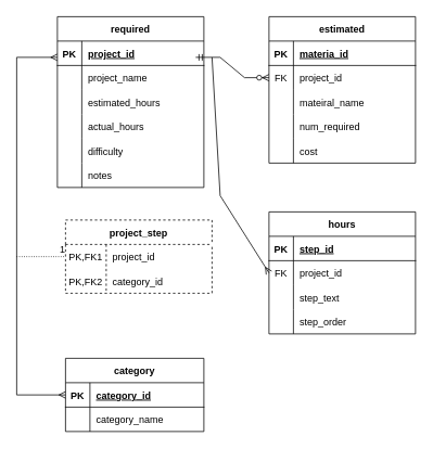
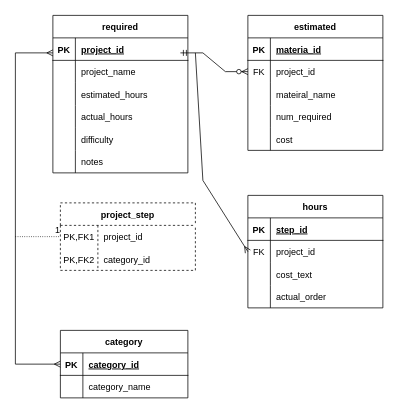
  <mxCell id="0" />
  <mxCell id="1" parent="0" />
  <mxCell id="2" value="required" style="shape=table;startSize=30;container=1;collapsible=1;childLayout=tableLayout;fixedRows=1;rowLines=0;fontStyle=1;align=center;resizeLast=1;" vertex="1" parent="1"><mxGeometry x="70" y="20" width="180" height="210" as="geometry" /></mxCell>
  <mxCell id="3" value="" style="shape=tableRow;horizontal=0;startSize=0;swimlaneHead=0;swimlaneBody=0;fillColor=none;collapsible=0;dropTarget=0;points=[[0,0.5],[1,0.5]];portConstraint=eastwest;top=0;left=0;right=0;bottom=1;" vertex="1" parent="2"><mxGeometry y="30" width="180" height="30" as="geometry" /></mxCell>
  <mxCell id="4" value="PK" style="shape=partialRectangle;connectable=0;fillColor=none;top=0;left=0;bottom=0;right=0;fontStyle=1;overflow=hidden;" vertex="1" parent="3"><mxGeometry width="30" height="30" as="geometry"><mxRectangle width="30" height="30" as="alternateBounds" /></mxGeometry></mxCell>
  <mxCell id="5" value="project_id" style="shape=partialRectangle;connectable=0;fillColor=none;top=0;left=0;bottom=0;right=0;align=left;spacingLeft=6;fontStyle=5;overflow=hidden;" vertex="1" parent="3"><mxGeometry x="30" width="150" height="30" as="geometry"><mxRectangle width="150" height="30" as="alternateBounds" /></mxGeometry></mxCell>
  <mxCell id="6" value="" style="shape=tableRow;horizontal=0;startSize=0;swimlaneHead=0;swimlaneBody=0;fillColor=none;collapsible=0;dropTarget=0;points=[[0,0.5],[1,0.5]];portConstraint=eastwest;top=0;left=0;right=0;bottom=0;" vertex="1" parent="2"><mxGeometry y="60" width="180" height="30" as="geometry" /></mxCell>
  <mxCell id="7" value="" style="shape=partialRectangle;connectable=0;fillColor=none;top=0;left=0;bottom=0;right=0;editable=1;overflow=hidden;" vertex="1" parent="6"><mxGeometry width="30" height="30" as="geometry"><mxRectangle width="30" height="30" as="alternateBounds" /></mxGeometry></mxCell>
  <mxCell id="8" value="project_name" style="shape=partialRectangle;connectable=0;fillColor=none;top=0;left=0;bottom=0;right=0;align=left;spacingLeft=6;overflow=hidden;" vertex="1" parent="6"><mxGeometry x="30" width="150" height="30" as="geometry"><mxRectangle width="150" height="30" as="alternateBounds" /></mxGeometry></mxCell>
  <mxCell id="9" value="" style="shape=tableRow;horizontal=0;startSize=0;swimlaneHead=0;swimlaneBody=0;fillColor=none;collapsible=0;dropTarget=0;points=[[0,0.5],[1,0.5]];portConstraint=eastwest;top=0;left=0;right=0;bottom=0;" vertex="1" parent="2"><mxGeometry y="90" width="180" height="30" as="geometry" /></mxCell>
  <mxCell id="10" value="" style="shape=partialRectangle;connectable=0;fillColor=none;top=0;left=0;bottom=0;right=0;editable=1;overflow=hidden;" vertex="1" parent="9"><mxGeometry width="30" height="30" as="geometry"><mxRectangle width="30" height="30" as="alternateBounds" /></mxGeometry></mxCell>
  <mxCell id="11" value="estimated_hours" style="shape=partialRectangle;connectable=0;fillColor=none;top=0;left=0;bottom=0;right=0;align=left;spacingLeft=6;overflow=hidden;" vertex="1" parent="9"><mxGeometry x="30" width="150" height="30" as="geometry"><mxRectangle width="150" height="30" as="alternateBounds" /></mxGeometry></mxCell>
  <mxCell id="12" value="" style="shape=tableRow;horizontal=0;startSize=0;swimlaneHead=0;swimlaneBody=0;fillColor=none;collapsible=0;dropTarget=0;points=[[0,0.5],[1,0.5]];portConstraint=eastwest;top=0;left=0;right=0;bottom=0;" vertex="1" parent="2"><mxGeometry y="120" width="180" height="30" as="geometry" /></mxCell>
  <mxCell id="13" value="" style="shape=partialRectangle;connectable=0;fillColor=none;top=0;left=0;bottom=0;right=0;editable=1;overflow=hidden;" vertex="1" parent="12"><mxGeometry width="30" height="30" as="geometry"><mxRectangle width="30" height="30" as="alternateBounds" /></mxGeometry></mxCell>
  <mxCell id="14" value="actual_hours" style="shape=partialRectangle;connectable=0;fillColor=none;top=0;left=0;bottom=0;right=0;align=left;spacingLeft=6;overflow=hidden;" vertex="1" parent="12"><mxGeometry x="30" width="150" height="30" as="geometry"><mxRectangle width="150" height="30" as="alternateBounds" /></mxGeometry></mxCell>
  <mxCell id="15" value="" style="shape=tableRow;horizontal=0;startSize=0;swimlaneHead=0;swimlaneBody=0;fillColor=none;collapsible=0;dropTarget=0;points=[[0,0.5],[1,0.5]];portConstraint=eastwest;top=0;left=0;right=0;bottom=0;" vertex="1" parent="2"><mxGeometry y="150" width="180" height="30" as="geometry" /></mxCell>
  <mxCell id="16" value="" style="shape=partialRectangle;connectable=0;fillColor=none;top=0;left=0;bottom=0;right=0;editable=1;overflow=hidden;" vertex="1" parent="15"><mxGeometry width="30" height="30" as="geometry"><mxRectangle width="30" height="30" as="alternateBounds" /></mxGeometry></mxCell>
  <mxCell id="17" value="difficulty" style="shape=partialRectangle;connectable=0;fillColor=none;top=0;left=0;bottom=0;right=0;align=left;spacingLeft=6;overflow=hidden;" vertex="1" parent="15"><mxGeometry x="30" width="150" height="30" as="geometry"><mxRectangle width="150" height="30" as="alternateBounds" /></mxGeometry></mxCell>
  <mxCell id="18" value="" style="shape=tableRow;horizontal=0;startSize=0;swimlaneHead=0;swimlaneBody=0;fillColor=none;collapsible=0;dropTarget=0;points=[[0,0.5],[1,0.5]];portConstraint=eastwest;top=0;left=0;right=0;bottom=0;" vertex="1" parent="2"><mxGeometry y="180" width="180" height="30" as="geometry" /></mxCell>
  <mxCell id="19" value="" style="shape=partialRectangle;connectable=0;fillColor=none;top=0;left=0;bottom=0;right=0;editable=1;overflow=hidden;" vertex="1" parent="18"><mxGeometry width="30" height="30" as="geometry"><mxRectangle width="30" height="30" as="alternateBounds" /></mxGeometry></mxCell>
  <mxCell id="20" value="notes" style="shape=partialRectangle;connectable=0;fillColor=none;top=0;left=0;bottom=0;right=0;align=left;spacingLeft=6;overflow=hidden;" vertex="1" parent="18"><mxGeometry x="30" width="150" height="30" as="geometry"><mxRectangle width="150" height="30" as="alternateBounds" /></mxGeometry></mxCell>
  <mxCell id="21" value="estimated" style="shape=table;startSize=30;container=1;collapsible=1;childLayout=tableLayout;fixedRows=1;rowLines=0;fontStyle=1;align=center;resizeLast=1;" vertex="1" parent="1"><mxGeometry x="330" y="20" width="180" height="180" as="geometry" /></mxCell>
  <mxCell id="22" value="" style="shape=tableRow;horizontal=0;startSize=0;swimlaneHead=0;swimlaneBody=0;fillColor=none;collapsible=0;dropTarget=0;points=[[0,0.5],[1,0.5]];portConstraint=eastwest;top=0;left=0;right=0;bottom=1;" vertex="1" parent="21"><mxGeometry y="30" width="180" height="30" as="geometry" /></mxCell>
  <mxCell id="23" value="PK" style="shape=partialRectangle;connectable=0;fillColor=none;top=0;left=0;bottom=0;right=0;fontStyle=1;overflow=hidden;" vertex="1" parent="22"><mxGeometry width="30" height="30" as="geometry"><mxRectangle width="30" height="30" as="alternateBounds" /></mxGeometry></mxCell>
  <mxCell id="24" value="materia_id" style="shape=partialRectangle;connectable=0;fillColor=none;top=0;left=0;bottom=0;right=0;align=left;spacingLeft=6;fontStyle=5;overflow=hidden;" vertex="1" parent="22"><mxGeometry x="30" width="150" height="30" as="geometry"><mxRectangle width="150" height="30" as="alternateBounds" /></mxGeometry></mxCell>
  <mxCell id="25" value="" style="shape=tableRow;horizontal=0;startSize=0;swimlaneHead=0;swimlaneBody=0;fillColor=none;collapsible=0;dropTarget=0;points=[[0,0.5],[1,0.5]];portConstraint=eastwest;top=0;left=0;right=0;bottom=0;" vertex="1" parent="21"><mxGeometry y="60" width="180" height="30" as="geometry" /></mxCell>
  <mxCell id="26" value="FK" style="shape=partialRectangle;connectable=0;fillColor=none;top=0;left=0;bottom=0;right=0;editable=1;overflow=hidden;" vertex="1" parent="25"><mxGeometry width="30" height="30" as="geometry"><mxRectangle width="30" height="30" as="alternateBounds" /></mxGeometry></mxCell>
  <mxCell id="27" value="project_id" style="shape=partialRectangle;connectable=0;fillColor=none;top=0;left=0;bottom=0;right=0;align=left;spacingLeft=6;overflow=hidden;" vertex="1" parent="25"><mxGeometry x="30" width="150" height="30" as="geometry"><mxRectangle width="150" height="30" as="alternateBounds" /></mxGeometry></mxCell>
  <mxCell id="28" value="" style="shape=tableRow;horizontal=0;startSize=0;swimlaneHead=0;swimlaneBody=0;fillColor=none;collapsible=0;dropTarget=0;points=[[0,0.5],[1,0.5]];portConstraint=eastwest;top=0;left=0;right=0;bottom=0;" vertex="1" parent="21"><mxGeometry y="90" width="180" height="30" as="geometry" /></mxCell>
  <mxCell id="29" value="" style="shape=partialRectangle;connectable=0;fillColor=none;top=0;left=0;bottom=0;right=0;editable=1;overflow=hidden;" vertex="1" parent="28"><mxGeometry width="30" height="30" as="geometry"><mxRectangle width="30" height="30" as="alternateBounds" /></mxGeometry></mxCell>
  <mxCell id="30" value="mateiral_name" style="shape=partialRectangle;connectable=0;fillColor=none;top=0;left=0;bottom=0;right=0;align=left;spacingLeft=6;overflow=hidden;" vertex="1" parent="28"><mxGeometry x="30" width="150" height="30" as="geometry"><mxRectangle width="150" height="30" as="alternateBounds" /></mxGeometry></mxCell>
  <mxCell id="31" value="" style="shape=tableRow;horizontal=0;startSize=0;swimlaneHead=0;swimlaneBody=0;fillColor=none;collapsible=0;dropTarget=0;points=[[0,0.5],[1,0.5]];portConstraint=eastwest;top=0;left=0;right=0;bottom=0;" vertex="1" parent="21"><mxGeometry y="120" width="180" height="30" as="geometry" /></mxCell>
  <mxCell id="32" value="" style="shape=partialRectangle;connectable=0;fillColor=none;top=0;left=0;bottom=0;right=0;editable=1;overflow=hidden;" vertex="1" parent="31"><mxGeometry width="30" height="30" as="geometry"><mxRectangle width="30" height="30" as="alternateBounds" /></mxGeometry></mxCell>
  <mxCell id="33" value="num_required" style="shape=partialRectangle;connectable=0;fillColor=none;top=0;left=0;bottom=0;right=0;align=left;spacingLeft=6;overflow=hidden;" vertex="1" parent="31"><mxGeometry x="30" width="150" height="30" as="geometry"><mxRectangle width="150" height="30" as="alternateBounds" /></mxGeometry></mxCell>
  <mxCell id="34" value="" style="shape=tableRow;horizontal=0;startSize=0;swimlaneHead=0;swimlaneBody=0;fillColor=none;collapsible=0;dropTarget=0;points=[[0,0.5],[1,0.5]];portConstraint=eastwest;top=0;left=0;right=0;bottom=0;" vertex="1" parent="21"><mxGeometry y="150" width="180" height="30" as="geometry" /></mxCell>
  <mxCell id="35" value="" style="shape=partialRectangle;connectable=0;fillColor=none;top=0;left=0;bottom=0;right=0;editable=1;overflow=hidden;" vertex="1" parent="34"><mxGeometry width="30" height="30" as="geometry"><mxRectangle width="30" height="30" as="alternateBounds" /></mxGeometry></mxCell>
  <mxCell id="36" value="cost" style="shape=partialRectangle;connectable=0;fillColor=none;top=0;left=0;bottom=0;right=0;align=left;spacingLeft=6;overflow=hidden;" vertex="1" parent="34"><mxGeometry x="30" width="150" height="30" as="geometry"><mxRectangle width="150" height="30" as="alternateBounds" /></mxGeometry></mxCell>
  <mxCell id="37" value="hours" style="shape=table;startSize=30;container=1;collapsible=1;childLayout=tableLayout;fixedRows=1;rowLines=0;fontStyle=1;align=center;resizeLast=1;" vertex="1" parent="1"><mxGeometry x="330" y="260" width="180" height="150" as="geometry" /></mxCell>
  <mxCell id="38" value="" style="shape=tableRow;horizontal=0;startSize=0;swimlaneHead=0;swimlaneBody=0;fillColor=none;collapsible=0;dropTarget=0;points=[[0,0.5],[1,0.5]];portConstraint=eastwest;top=0;left=0;right=0;bottom=1;" vertex="1" parent="37"><mxGeometry y="30" width="180" height="30" as="geometry" /></mxCell>
  <mxCell id="39" value="PK" style="shape=partialRectangle;connectable=0;fillColor=none;top=0;left=0;bottom=0;right=0;fontStyle=1;overflow=hidden;" vertex="1" parent="38"><mxGeometry width="30" height="30" as="geometry"><mxRectangle width="30" height="30" as="alternateBounds" /></mxGeometry></mxCell>
  <mxCell id="40" value="step_id" style="shape=partialRectangle;connectable=0;fillColor=none;top=0;left=0;bottom=0;right=0;align=left;spacingLeft=6;fontStyle=5;overflow=hidden;" vertex="1" parent="38"><mxGeometry x="30" width="150" height="30" as="geometry"><mxRectangle width="150" height="30" as="alternateBounds" /></mxGeometry></mxCell>
  <mxCell id="41" value="" style="shape=tableRow;horizontal=0;startSize=0;swimlaneHead=0;swimlaneBody=0;fillColor=none;collapsible=0;dropTarget=0;points=[[0,0.5],[1,0.5]];portConstraint=eastwest;top=0;left=0;right=0;bottom=0;" vertex="1" parent="37"><mxGeometry y="60" width="180" height="30" as="geometry" /></mxCell>
  <mxCell id="42" value="FK" style="shape=partialRectangle;connectable=0;fillColor=none;top=0;left=0;bottom=0;right=0;editable=1;overflow=hidden;" vertex="1" parent="41"><mxGeometry width="30" height="30" as="geometry"><mxRectangle width="30" height="30" as="alternateBounds" /></mxGeometry></mxCell>
  <mxCell id="43" value="project_id" style="shape=partialRectangle;connectable=0;fillColor=none;top=0;left=0;bottom=0;right=0;align=left;spacingLeft=6;overflow=hidden;" vertex="1" parent="41"><mxGeometry x="30" width="150" height="30" as="geometry"><mxRectangle width="150" height="30" as="alternateBounds" /></mxGeometry></mxCell>
  <mxCell id="44" value="" style="shape=tableRow;horizontal=0;startSize=0;swimlaneHead=0;swimlaneBody=0;fillColor=none;collapsible=0;dropTarget=0;points=[[0,0.5],[1,0.5]];portConstraint=eastwest;top=0;left=0;right=0;bottom=0;" vertex="1" parent="37"><mxGeometry y="90" width="180" height="30" as="geometry" /></mxCell>
  <mxCell id="45" value="" style="shape=partialRectangle;connectable=0;fillColor=none;top=0;left=0;bottom=0;right=0;editable=1;overflow=hidden;" vertex="1" parent="44"><mxGeometry width="30" height="30" as="geometry"><mxRectangle width="30" height="30" as="alternateBounds" /></mxGeometry></mxCell>
- <mxCell id="46" value="step_text" style="shape=partialRectangle;connectable=0;fillColor=none;top=0;left=0;bottom=0;right=0;align=left;spacingLeft=6;overflow=hidden;" vertex="1" parent="44"><mxGeometry x="30" width="150" height="30" as="geometry"><mxRectangle width="150" height="30" as="alternateBounds" /></mxGeometry></mxCell>
+ <mxCell id="46" value="cost_text" style="shape=partialRectangle;connectable=0;fillColor=none;top=0;left=0;bottom=0;right=0;align=left;spacingLeft=6;overflow=hidden;" vertex="1" parent="44"><mxGeometry x="30" width="150" height="30" as="geometry"><mxRectangle width="150" height="30" as="alternateBounds" /></mxGeometry></mxCell>
  <mxCell id="47" value="" style="shape=tableRow;horizontal=0;startSize=0;swimlaneHead=0;swimlaneBody=0;fillColor=none;collapsible=0;dropTarget=0;points=[[0,0.5],[1,0.5]];portConstraint=eastwest;top=0;left=0;right=0;bottom=0;" vertex="1" parent="37"><mxGeometry y="120" width="180" height="30" as="geometry" /></mxCell>
  <mxCell id="48" value="" style="shape=partialRectangle;connectable=0;fillColor=none;top=0;left=0;bottom=0;right=0;editable=1;overflow=hidden;" vertex="1" parent="47"><mxGeometry width="30" height="30" as="geometry"><mxRectangle width="30" height="30" as="alternateBounds" /></mxGeometry></mxCell>
- <mxCell id="49" value="step_order" style="shape=partialRectangle;connectable=0;fillColor=none;top=0;left=0;bottom=0;right=0;align=left;spacingLeft=6;overflow=hidden;" vertex="1" parent="47"><mxGeometry x="30" width="150" height="30" as="geometry"><mxRectangle width="150" height="30" as="alternateBounds" /></mxGeometry></mxCell>
+ <mxCell id="49" value="actual_order" style="shape=partialRectangle;connectable=0;fillColor=none;top=0;left=0;bottom=0;right=0;align=left;spacingLeft=6;overflow=hidden;" vertex="1" parent="47"><mxGeometry x="30" width="150" height="30" as="geometry"><mxRectangle width="150" height="30" as="alternateBounds" /></mxGeometry></mxCell>
  <mxCell id="50" value="" style="edgeStyle=entityRelationEdgeStyle;fontSize=12;html=1;endArrow=ERzeroToMany;startArrow=ERmandOne;rounded=0;entryX=0;entryY=0.5;entryDx=0;entryDy=0;" edge="1" parent="1" target="25"><mxGeometry x="0.881" y="240" width="100" height="100" relative="1" as="geometry"><mxPoint x="240" y="70" as="sourcePoint" /><mxPoint x="340" as="targetPoint" y="-30" /><mxPoint as="offset" /></mxGeometry></mxCell>
  <mxCell id="51" value="" style="fontSize=12;html=1;endArrow=ERmany;rounded=0;entryX=0;entryY=0.5;entryDx=0;entryDy=0;" edge="1" parent="1" target="41"><mxGeometry width="100" height="100" relative="1" as="geometry"><mxPoint x="260" y="70" as="sourcePoint" /><mxPoint x="320" y="330" as="targetPoint" /><Array as="points"><mxPoint x="270" y="240" /></Array></mxGeometry></mxCell>
  <mxCell id="52" value="category" style="shape=table;startSize=30;container=1;collapsible=1;childLayout=tableLayout;fixedRows=1;rowLines=0;fontStyle=1;align=center;resizeLast=1;" vertex="1" parent="1"><mxGeometry x="80" y="440" width="170" height="90" as="geometry" /></mxCell>
  <mxCell id="53" value="" style="shape=tableRow;horizontal=0;startSize=0;swimlaneHead=0;swimlaneBody=0;fillColor=none;collapsible=0;dropTarget=0;points=[[0,0.5],[1,0.5]];portConstraint=eastwest;top=0;left=0;right=0;bottom=1;" vertex="1" parent="52"><mxGeometry y="30" width="170" height="30" as="geometry" /></mxCell>
  <mxCell id="54" value="PK" style="shape=partialRectangle;connectable=0;fillColor=none;top=0;left=0;bottom=0;right=0;fontStyle=1;overflow=hidden;" vertex="1" parent="53"><mxGeometry width="30" height="30" as="geometry"><mxRectangle width="30" height="30" as="alternateBounds" /></mxGeometry></mxCell>
  <mxCell id="55" value="category_id" style="shape=partialRectangle;connectable=0;fillColor=none;top=0;left=0;bottom=0;right=0;align=left;spacingLeft=6;fontStyle=5;overflow=hidden;" vertex="1" parent="53"><mxGeometry x="30" width="140" height="30" as="geometry"><mxRectangle width="140" height="30" as="alternateBounds" /></mxGeometry></mxCell>
  <mxCell id="56" value="" style="shape=tableRow;horizontal=0;startSize=0;swimlaneHead=0;swimlaneBody=0;fillColor=none;collapsible=0;dropTarget=0;points=[[0,0.5],[1,0.5]];portConstraint=eastwest;top=0;left=0;right=0;bottom=0;" vertex="1" parent="52"><mxGeometry y="60" width="170" height="30" as="geometry" /></mxCell>
  <mxCell id="57" value="" style="shape=partialRectangle;connectable=0;fillColor=none;top=0;left=0;bottom=0;right=0;editable=1;overflow=hidden;" vertex="1" parent="56"><mxGeometry width="30" height="30" as="geometry"><mxRectangle width="30" height="30" as="alternateBounds" /></mxGeometry></mxCell>
  <mxCell id="58" value="category_name" style="shape=partialRectangle;connectable=0;fillColor=none;top=0;left=0;bottom=0;right=0;align=left;spacingLeft=6;overflow=hidden;" vertex="1" parent="56"><mxGeometry x="30" width="140" height="30" as="geometry"><mxRectangle width="140" height="30" as="alternateBounds" /></mxGeometry></mxCell>
  <mxCell id="59" value="project_step" style="shape=table;startSize=30;container=1;collapsible=1;childLayout=tableLayout;fixedRows=1;rowLines=0;fontStyle=1;align=center;resizeLast=1;dashed=1;" vertex="1" parent="1"><mxGeometry x="80" y="270" width="180" height="90" as="geometry" /></mxCell>
  <mxCell id="60" value="" style="shape=tableRow;horizontal=0;startSize=0;swimlaneHead=0;swimlaneBody=0;fillColor=none;collapsible=0;dropTarget=0;points=[[0,0.5],[1,0.5]];portConstraint=eastwest;top=0;left=0;right=0;bottom=0;" vertex="1" parent="59"><mxGeometry y="30" width="180" height="30" as="geometry" /></mxCell>
  <mxCell id="61" value="PK,FK1" style="shape=partialRectangle;connectable=0;fillColor=none;top=0;left=0;bottom=0;right=0;editable=1;overflow=hidden;" vertex="1" parent="60"><mxGeometry width="50" height="30" as="geometry"><mxRectangle width="50" height="30" as="alternateBounds" /></mxGeometry></mxCell>
  <mxCell id="62" value="project_id" style="shape=partialRectangle;connectable=0;fillColor=none;top=0;left=0;bottom=0;right=0;align=left;spacingLeft=6;overflow=hidden;" vertex="1" parent="60"><mxGeometry x="50" width="130" height="30" as="geometry"><mxRectangle width="130" height="30" as="alternateBounds" /></mxGeometry></mxCell>
  <mxCell id="63" value="" style="shape=tableRow;horizontal=0;startSize=0;swimlaneHead=0;swimlaneBody=0;fillColor=none;collapsible=0;dropTarget=0;points=[[0,0.5],[1,0.5]];portConstraint=eastwest;top=0;left=0;right=0;bottom=0;" vertex="1" parent="59"><mxGeometry y="60" width="180" height="30" as="geometry" /></mxCell>
  <mxCell id="64" value="PK,FK2" style="shape=partialRectangle;connectable=0;fillColor=none;top=0;left=0;bottom=0;right=0;editable=1;overflow=hidden;" vertex="1" parent="63"><mxGeometry width="50" height="30" as="geometry"><mxRectangle width="50" height="30" as="alternateBounds" /></mxGeometry></mxCell>
  <mxCell id="65" value="category_id" style="shape=partialRectangle;connectable=0;fillColor=none;top=0;left=0;bottom=0;right=0;align=left;spacingLeft=6;overflow=hidden;" vertex="1" parent="63"><mxGeometry x="50" width="130" height="30" as="geometry"><mxRectangle width="130" height="30" as="alternateBounds" /></mxGeometry></mxCell>
  <mxCell id="66" value="" style="edgeStyle=elbowEdgeStyle;fontSize=12;html=1;endArrow=ERmany;startArrow=ERmany;rounded=0;exitX=0;exitY=0.5;exitDx=0;exitDy=0;" edge="1" parent="1" source="53"><mxGeometry x="0.443" y="176" width="100" height="100" relative="1" as="geometry"><mxPoint x="40" y="500" as="sourcePoint" /><mxPoint x="70" y="70" as="targetPoint" /><Array as="points"><mxPoint x="20" y="290" /></Array><mxPoint as="offset" /></mxGeometry></mxCell>
  <mxCell id="67" value="" style="endArrow=none;html=1;rounded=0;dashed=1;dashPattern=1 2;entryX=0;entryY=0.5;entryDx=0;entryDy=0;" edge="1" parent="1"><mxGeometry relative="1" as="geometry"><mxPoint x="20" y="315" as="sourcePoint" /><mxPoint x="80" y="315" as="targetPoint" /></mxGeometry></mxCell>
  <mxCell id="68" value="1" style="resizable=0;html=1;align=right;verticalAlign=bottom;" connectable="0" vertex="1" parent="67"><mxGeometry x="1" relative="1" as="geometry" /></mxCell>
